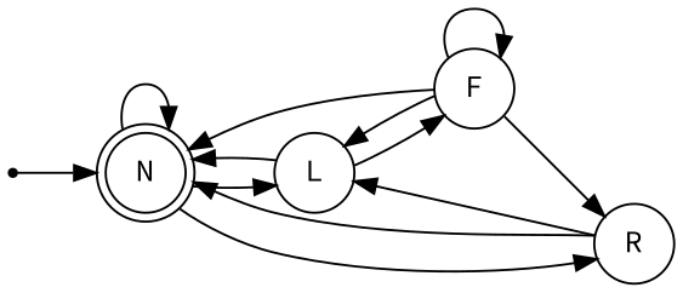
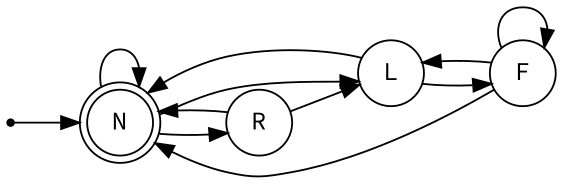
  digraph {
    fontname="Source Code Pro"
    rankdir=LR
    node [fontname="Source Code Pro" shape=circle]
    edge [fontname="Source Code Pro"]
    N [shape=doublecircle]
    L
    R
    F
    qi [shape=point]
    N -> N
    N -> L
    N -> R
    L -> N
    L -> F
    R -> N
    R -> L
    F -> N
    F -> L
-   F -> R
    F -> F
    qi -> N
  }
